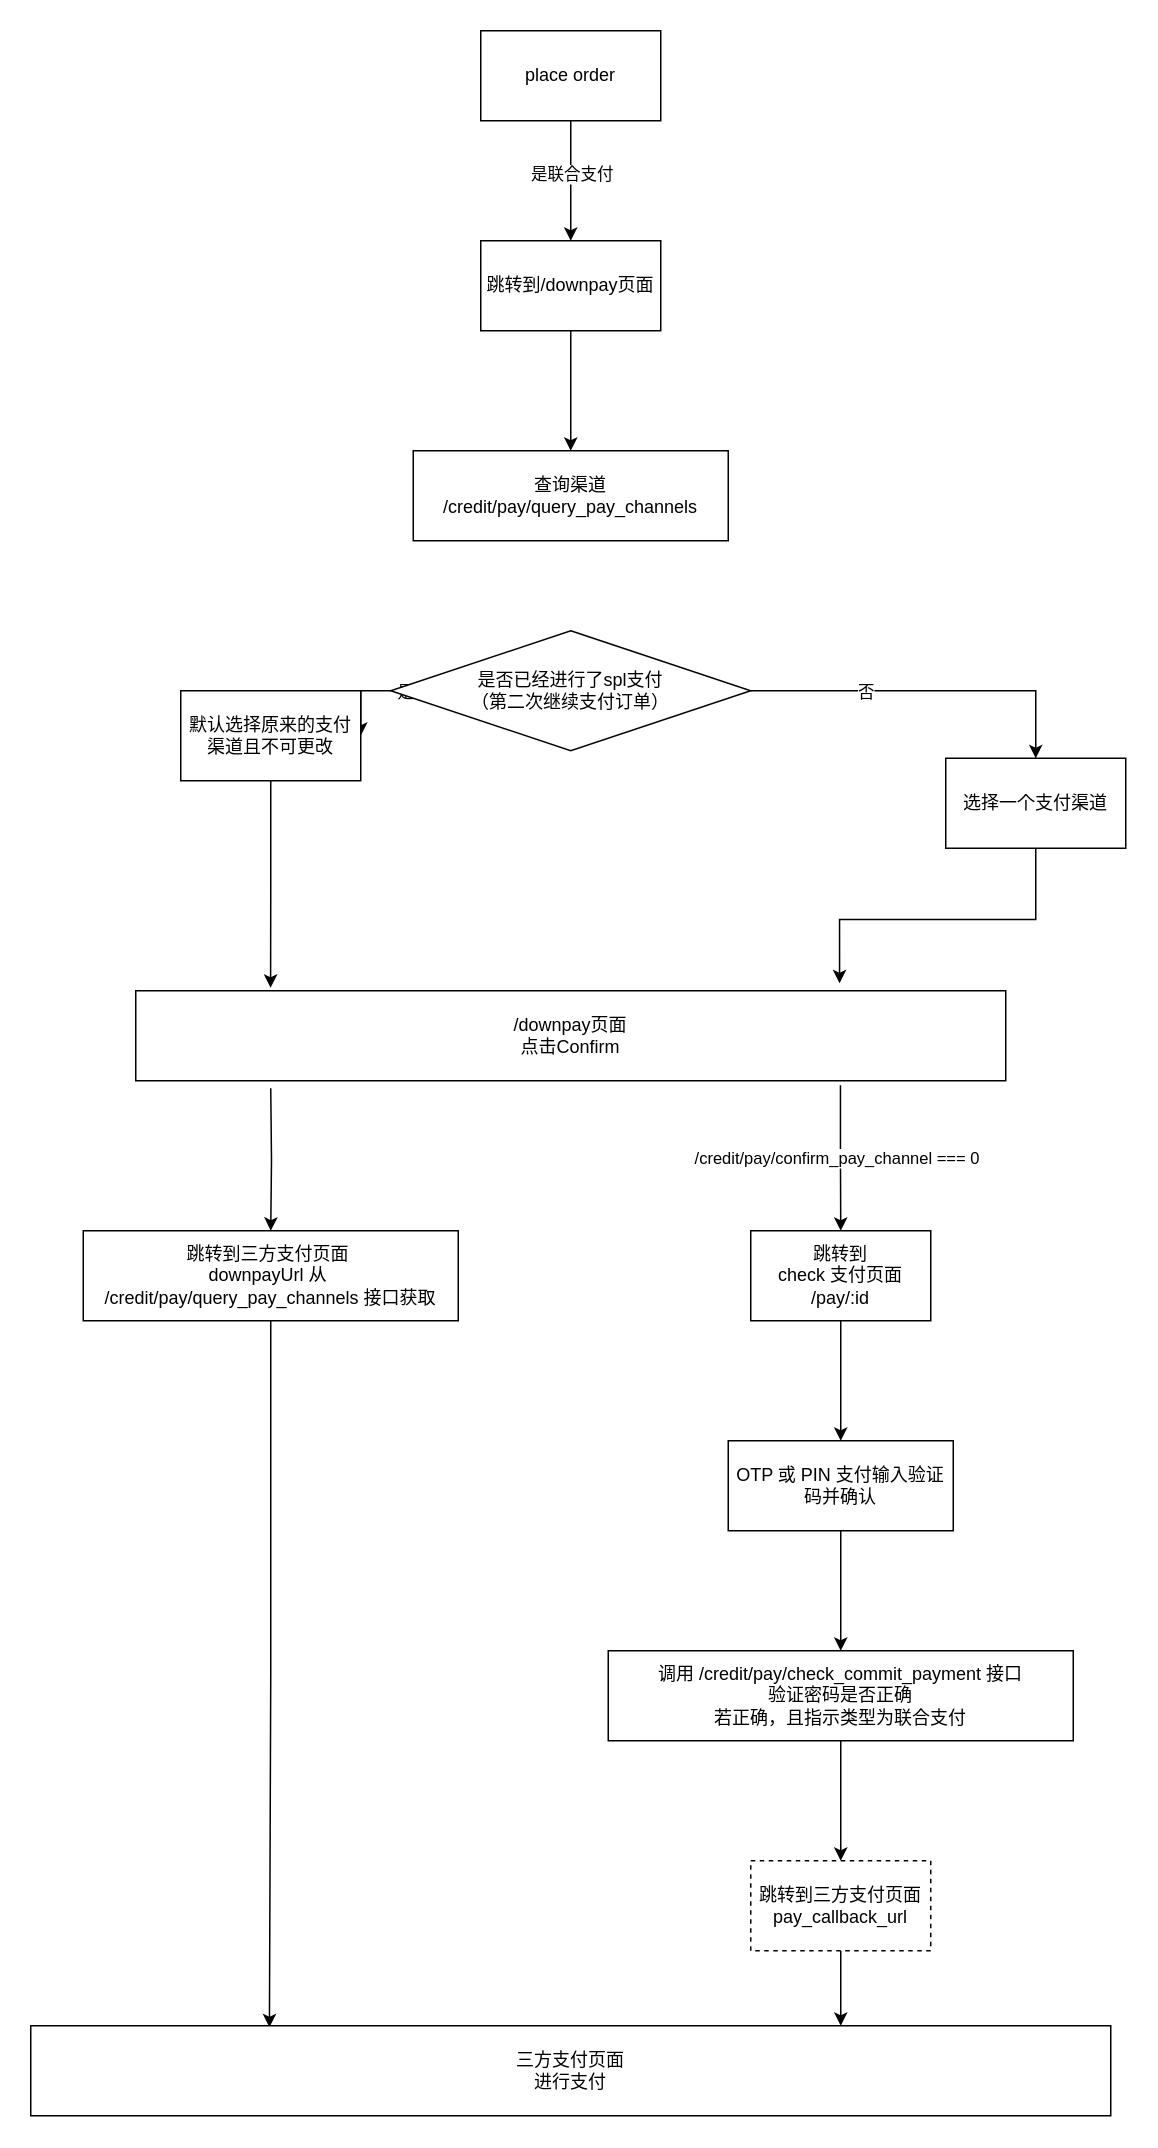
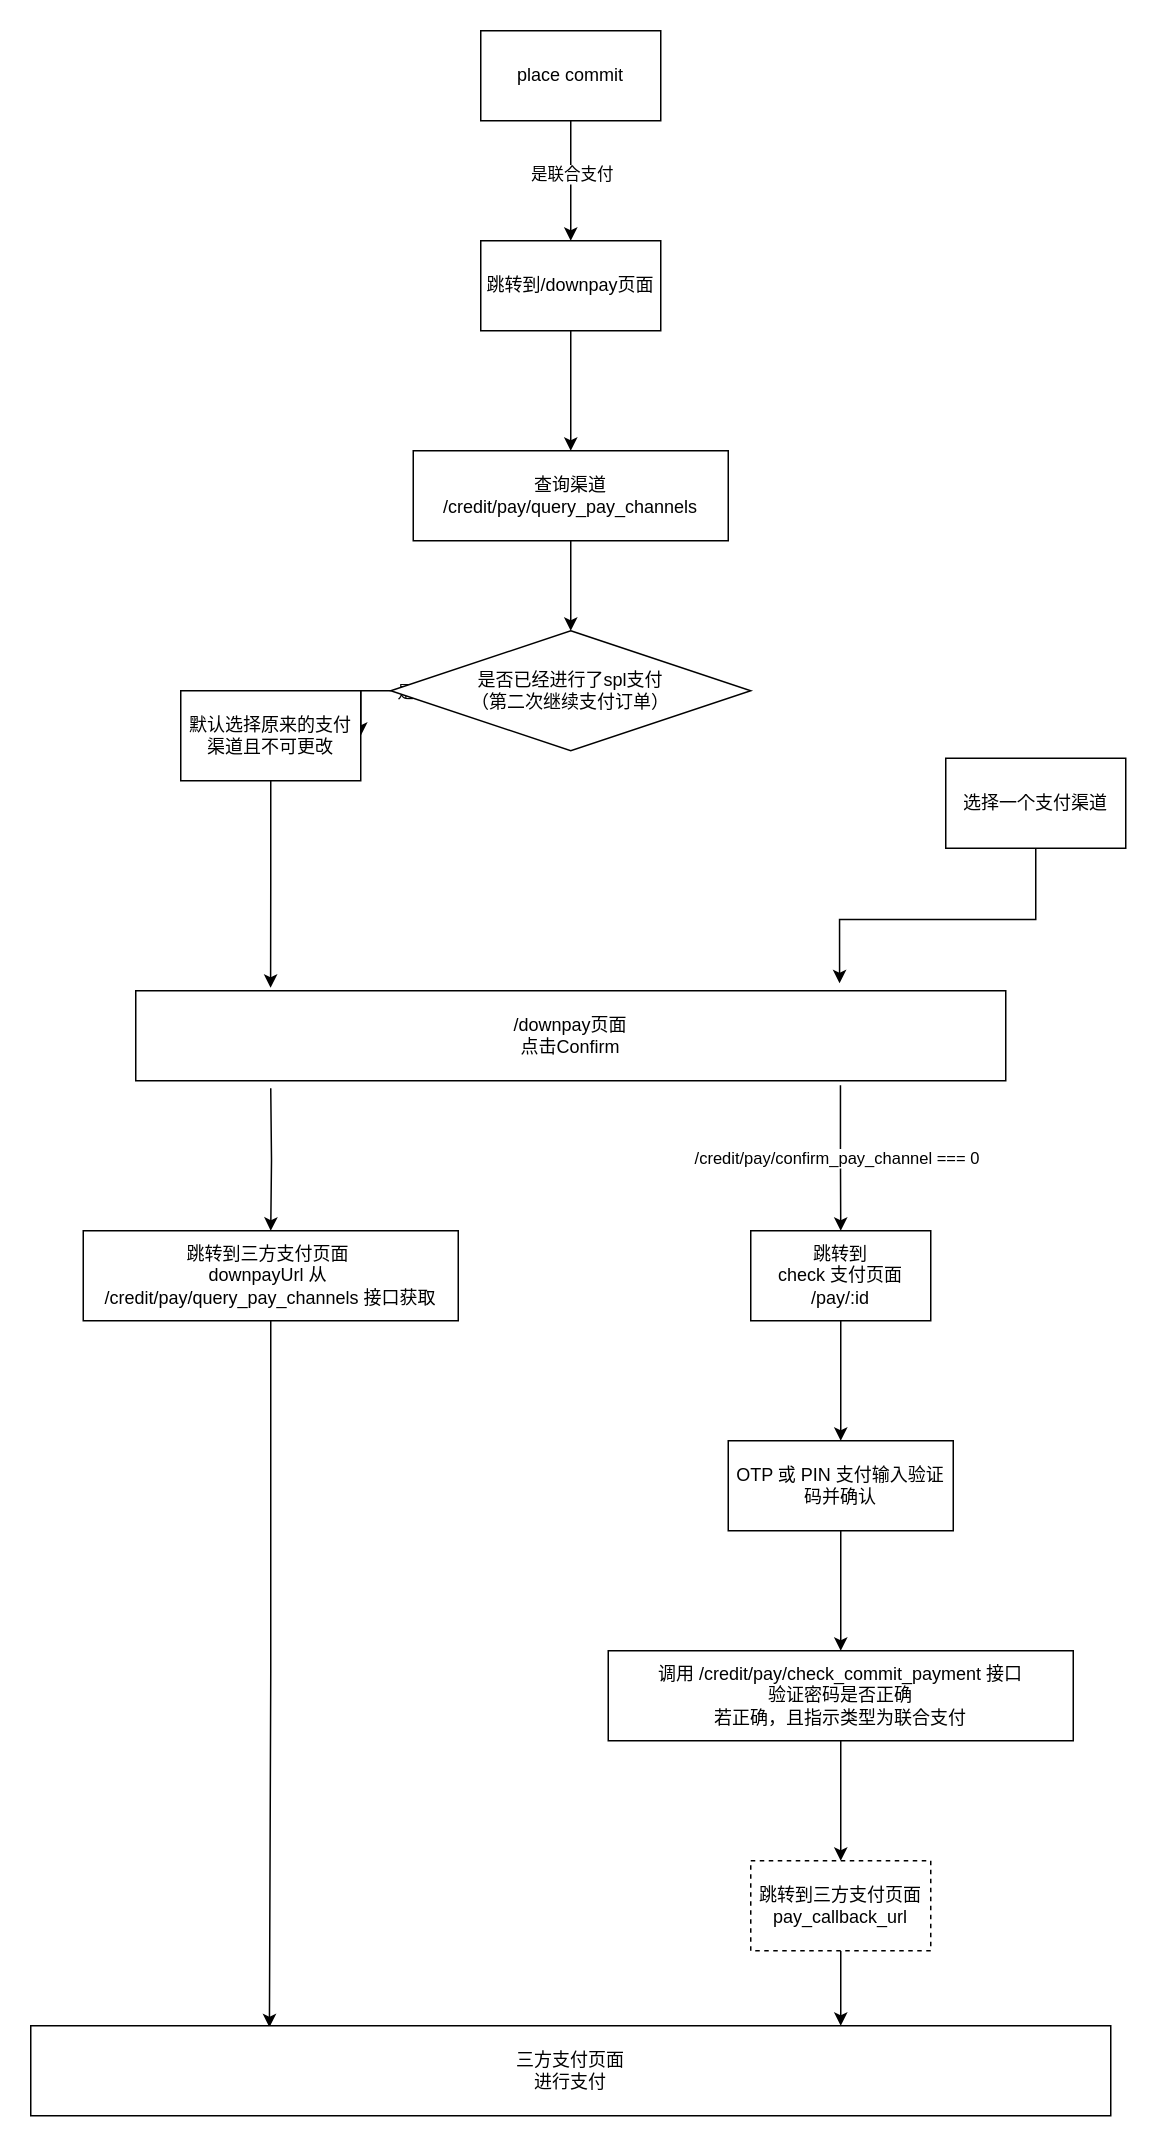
  <mxCell id="0" />
  <mxCell id="1" parent="0" />
  <mxCell id="2" value="" style="edgeStyle=orthogonalEdgeStyle;rounded=0;orthogonalLoop=1;jettySize=auto;html=1;" edge="1" parent="1" source="4" target="6"><mxGeometry relative="1" as="geometry" /></mxCell>
  <mxCell id="3" value="是联合支付" style="edgeLabel;html=1;align=center;verticalAlign=middle;resizable=0;points=[];" vertex="1" connectable="0" parent="2"><mxGeometry x="-0.125" relative="1" as="geometry"><mxPoint as="offset" /></mxGeometry></mxCell>
- <mxCell id="4" value="place order" style="rounded=0;whiteSpace=wrap;html=1;" vertex="1" parent="1"><mxGeometry x="320" y="20" width="120" height="60" as="geometry" /></mxCell>
+ <mxCell id="4" value="place commit" style="rounded=0;whiteSpace=wrap;html=1;" vertex="1" parent="1"><mxGeometry x="320" y="20" width="120" height="60" as="geometry" /></mxCell>
  <mxCell id="5" value="" style="edgeStyle=orthogonalEdgeStyle;rounded=0;orthogonalLoop=1;jettySize=auto;html=1;" edge="1" parent="1" source="6" target="8"><mxGeometry relative="1" as="geometry" /></mxCell>
  <mxCell id="6" value="跳转到/downpay页面" style="whiteSpace=wrap;html=1;rounded=0;" vertex="1" parent="1"><mxGeometry x="320" y="160" width="120" height="60" as="geometry" /></mxCell>
+ <mxCell id="7" value="" style="edgeStyle=orthogonalEdgeStyle;rounded=0;orthogonalLoop=1;jettySize=auto;html=1;" edge="1" parent="1" source="8" target="13"><mxGeometry relative="1" as="geometry" /></mxCell>
  <mxCell id="8" value="查询渠道&lt;br&gt;/credit/pay/query_pay_channels" style="whiteSpace=wrap;html=1;rounded=0;" vertex="1" parent="1"><mxGeometry x="275" y="300" width="210" height="60" as="geometry" /></mxCell>
  <mxCell id="9" value="" style="edgeStyle=orthogonalEdgeStyle;rounded=0;orthogonalLoop=1;jettySize=auto;html=1;" edge="1" parent="1" source="13" target="15"><mxGeometry relative="1" as="geometry" /></mxCell>
  <mxCell id="10" value="是" style="edgeLabel;html=1;align=center;verticalAlign=middle;resizable=0;points=[];" vertex="1" connectable="0" parent="9"><mxGeometry x="-0.222" y="-1" relative="1" as="geometry"><mxPoint x="28" y="1" as="offset" /></mxGeometry></mxCell>
- <mxCell id="11" value="" style="edgeStyle=orthogonalEdgeStyle;rounded=0;orthogonalLoop=1;jettySize=auto;html=1;exitX=1;exitY=0.5;exitDx=0;exitDy=0;" edge="1" parent="1" source="13" target="17"><mxGeometry relative="1" as="geometry" /></mxCell>
- <mxCell id="12" value="否" style="edgeLabel;html=1;align=center;verticalAlign=middle;resizable=0;points=[];" vertex="1" connectable="0" parent="11"><mxGeometry x="-0.257" y="4" relative="1" as="geometry"><mxPoint x="-11" y="4" as="offset" /></mxGeometry></mxCell>
  <mxCell id="13" value="是否已经进行了spl支付&lt;br&gt;（第二次继续支付订单）" style="rhombus;whiteSpace=wrap;html=1;rounded=0;" vertex="1" parent="1"><mxGeometry x="260" y="420" width="240" height="80" as="geometry" /></mxCell>
  <mxCell id="14" value="" style="edgeStyle=orthogonalEdgeStyle;rounded=0;orthogonalLoop=1;jettySize=auto;html=1;exitX=0.5;exitY=1;exitDx=0;exitDy=0;entryX=0.155;entryY=-0.033;entryDx=0;entryDy=0;entryPerimeter=0;" edge="1" parent="1" source="15" target="21"><mxGeometry relative="1" as="geometry" /></mxCell>
  <mxCell id="15" value="&lt;span&gt;默认选择原来的支付渠道且不可更改&lt;/span&gt;" style="whiteSpace=wrap;html=1;rounded=0;" vertex="1" parent="1"><mxGeometry x="120" y="460" width="120" height="60" as="geometry" /></mxCell>
  <mxCell id="16" style="edgeStyle=orthogonalEdgeStyle;rounded=0;orthogonalLoop=1;jettySize=auto;html=1;exitX=0.5;exitY=1;exitDx=0;exitDy=0;entryX=0.809;entryY=-0.083;entryDx=0;entryDy=0;entryPerimeter=0;" edge="1" parent="1" source="17" target="21"><mxGeometry relative="1" as="geometry" /></mxCell>
  <mxCell id="17" value="选择一个支付渠道" style="whiteSpace=wrap;html=1;rounded=0;" vertex="1" parent="1"><mxGeometry x="630" y="505" width="120" height="60" as="geometry" /></mxCell>
  <mxCell id="18" value="" style="edgeStyle=orthogonalEdgeStyle;rounded=0;orthogonalLoop=1;jettySize=auto;html=1;exitX=0.81;exitY=1.05;exitDx=0;exitDy=0;exitPerimeter=0;" edge="1" parent="1" source="21" target="23"><mxGeometry relative="1" as="geometry" /></mxCell>
  <mxCell id="19" value="/credit/pay/confirm_pay_channel === 0&amp;nbsp;" style="edgeLabel;html=1;align=center;verticalAlign=middle;resizable=0;points=[];" vertex="1" connectable="0" parent="18"><mxGeometry x="0.008" y="-2" relative="1" as="geometry"><mxPoint as="offset" /></mxGeometry></mxCell>
  <mxCell id="20" value="" style="edgeStyle=orthogonalEdgeStyle;rounded=0;orthogonalLoop=1;jettySize=auto;html=1;" edge="1" parent="1" target="25"><mxGeometry relative="1" as="geometry"><mxPoint x="180" y="725" as="sourcePoint" /></mxGeometry></mxCell>
  <mxCell id="21" value="/downpay页面&lt;br&gt;点击Confirm" style="whiteSpace=wrap;html=1;rounded=0;" vertex="1" parent="1"><mxGeometry x="90" y="660" width="580" height="60" as="geometry" /></mxCell>
  <mxCell id="22" value="" style="edgeStyle=orthogonalEdgeStyle;rounded=0;orthogonalLoop=1;jettySize=auto;html=1;" edge="1" parent="1" source="23" target="27"><mxGeometry relative="1" as="geometry" /></mxCell>
  <mxCell id="23" value="跳转到&lt;br&gt;check 支付页面&lt;br&gt;/pay/:id" style="whiteSpace=wrap;html=1;rounded=0;" vertex="1" parent="1"><mxGeometry x="500" y="820" width="120" height="60" as="geometry" /></mxCell>
  <mxCell id="24" style="edgeStyle=orthogonalEdgeStyle;rounded=0;orthogonalLoop=1;jettySize=auto;html=1;exitX=0.5;exitY=1;exitDx=0;exitDy=0;entryX=0.221;entryY=0.017;entryDx=0;entryDy=0;entryPerimeter=0;" edge="1" parent="1" source="25" target="32"><mxGeometry relative="1" as="geometry" /></mxCell>
  <mxCell id="25" value="跳转到三方支付页面&amp;nbsp;&lt;br&gt;downpayUrl 从&amp;nbsp;&lt;br&gt;/credit/pay/query_pay_channels 接口获取" style="whiteSpace=wrap;html=1;rounded=0;" vertex="1" parent="1"><mxGeometry x="55" y="820" width="250" height="60" as="geometry" /></mxCell>
  <mxCell id="26" value="" style="edgeStyle=orthogonalEdgeStyle;rounded=0;orthogonalLoop=1;jettySize=auto;html=1;" edge="1" parent="1" source="27" target="29"><mxGeometry relative="1" as="geometry" /></mxCell>
  <mxCell id="27" value="OTP 或 PIN 支付输入验证码并确认" style="whiteSpace=wrap;html=1;rounded=0;" vertex="1" parent="1"><mxGeometry x="485" y="960" width="150" height="60" as="geometry" /></mxCell>
  <mxCell id="28" value="" style="edgeStyle=orthogonalEdgeStyle;rounded=0;orthogonalLoop=1;jettySize=auto;html=1;" edge="1" parent="1" source="29" target="31"><mxGeometry relative="1" as="geometry" /></mxCell>
  <mxCell id="29" value="调用 /credit/pay/check_commit_payment 接口&lt;br&gt;验证密码是否正确&lt;br&gt;若正确，且指示类型为联合支付" style="whiteSpace=wrap;html=1;rounded=0;" vertex="1" parent="1"><mxGeometry x="405" y="1100" width="310" height="60" as="geometry" /></mxCell>
  <mxCell id="30" style="edgeStyle=orthogonalEdgeStyle;rounded=0;orthogonalLoop=1;jettySize=auto;html=1;exitX=0.5;exitY=1;exitDx=0;exitDy=0;entryX=0.75;entryY=0;entryDx=0;entryDy=0;" edge="1" parent="1" source="31" target="32"><mxGeometry relative="1" as="geometry" /></mxCell>
  <mxCell id="31" value="跳转到三方支付页面 pay_callback_url" style="whiteSpace=wrap;html=1;rounded=0;dashed=1;" vertex="1" parent="1"><mxGeometry x="500" y="1240" width="120" height="60" as="geometry" /></mxCell>
  <mxCell id="32" value="三方支付页面&lt;br&gt;进行支付" style="rounded=0;whiteSpace=wrap;html=1;" vertex="1" parent="1"><mxGeometry x="20" y="1350" width="720" height="60" as="geometry" /></mxCell>
